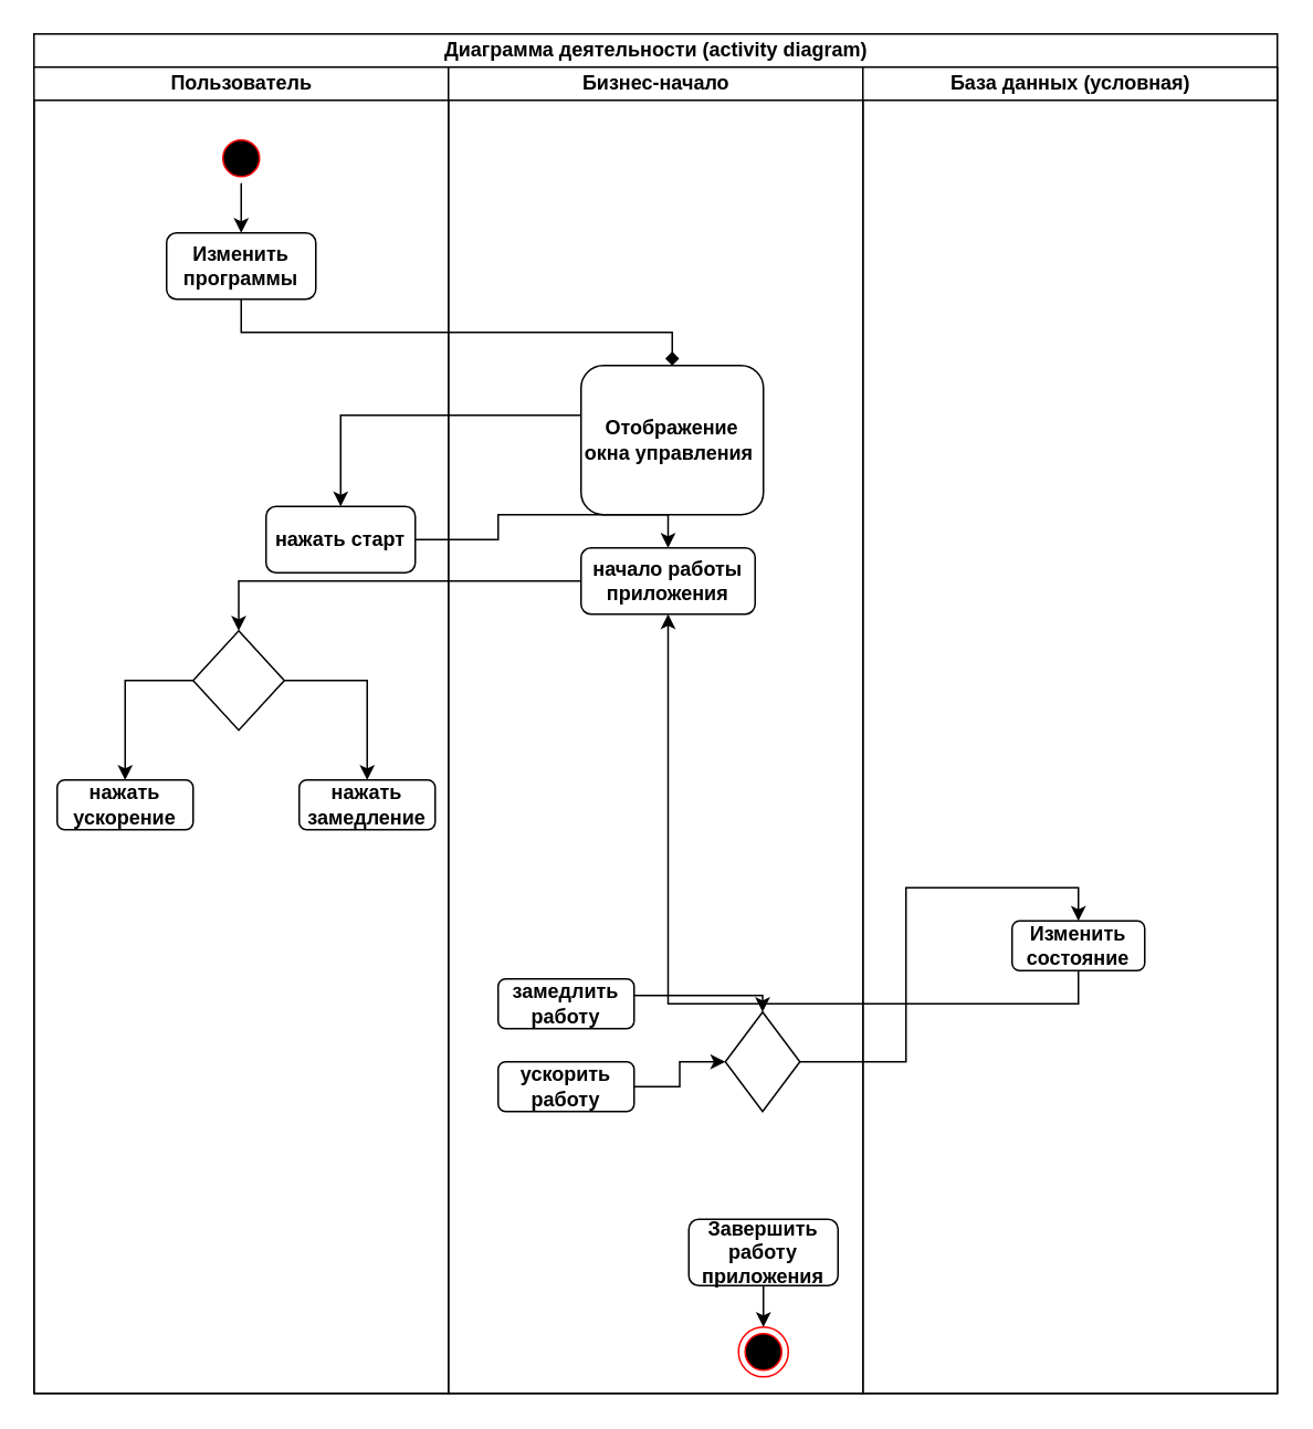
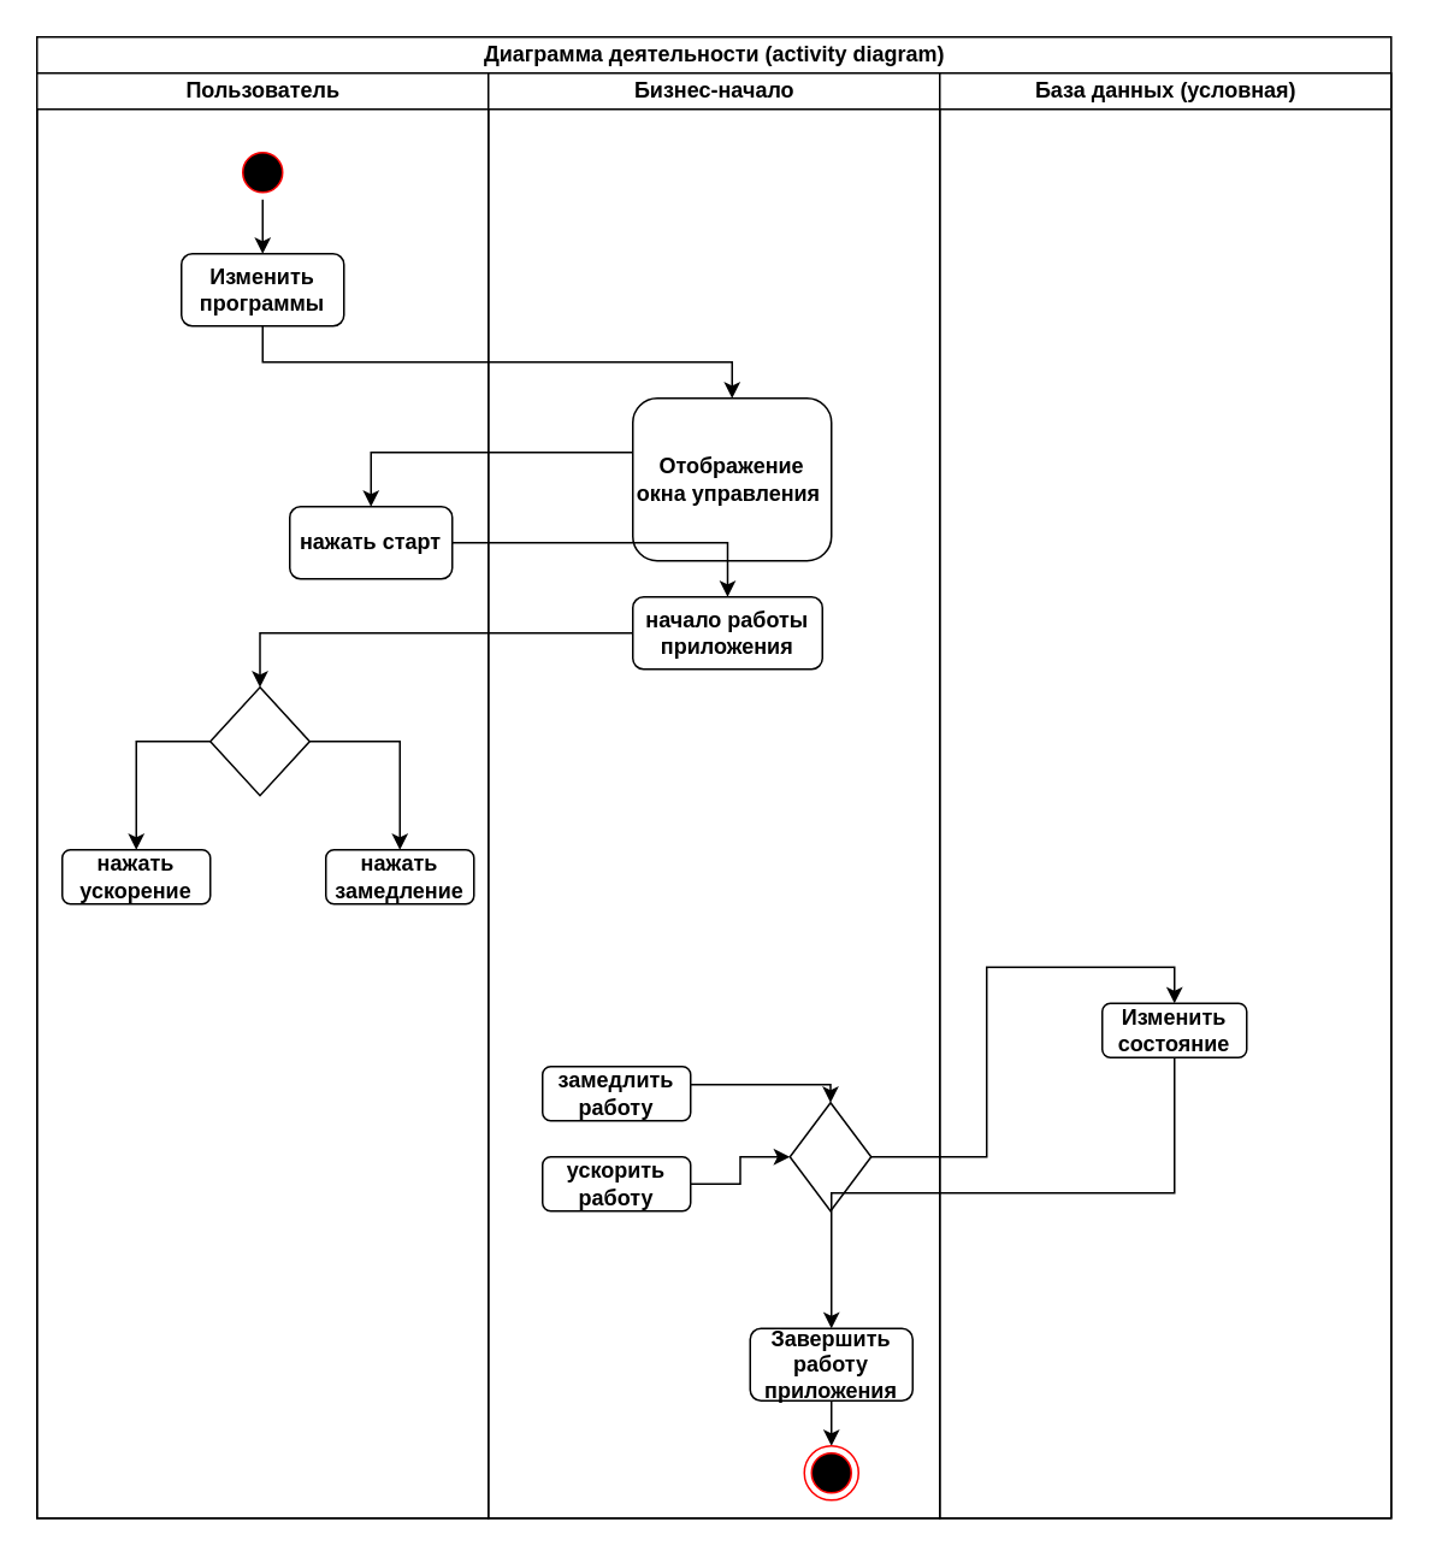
  <mxCell id="0" />
  <mxCell id="1" parent="0" />
  <mxCell id="2" value="Диаграмма деятельности (activity diagram)" style="swimlane;html=1;childLayout=stackLayout;resizeParent=1;resizeParentMax=0;startSize=20;" parent="1" vertex="1"><mxGeometry x="20" y="20" width="750" height="820" as="geometry" /></mxCell>
  <mxCell id="3" value="Пользователь" style="swimlane;html=1;startSize=20;" parent="2" vertex="1"><mxGeometry y="20" width="250" height="800" as="geometry" /></mxCell>
  <mxCell id="4" style="edgeStyle=orthogonalEdgeStyle;rounded=0;orthogonalLoop=1;jettySize=auto;html=1;entryX=0.5;entryY=0;entryDx=0;entryDy=0;" parent="3" source="5" target="6" edge="1"><mxGeometry relative="1" as="geometry" /></mxCell>
  <mxCell id="5" value="" style="ellipse;html=1;shape=startState;fillColor=#000000;strokeColor=#ff0000;" parent="3" vertex="1"><mxGeometry x="110" y="40" width="30" height="30" as="geometry" /></mxCell>
  <mxCell id="6" value="&lt;b&gt;Изменить программы&lt;/b&gt;" style="rounded=1;whiteSpace=wrap;html=1;" parent="3" vertex="1"><mxGeometry x="80" y="100" width="90" height="40" as="geometry" /></mxCell>
- <mxCell id="7" value="&lt;b&gt;нажать старт&lt;/b&gt;" style="rounded=1;whiteSpace=wrap;html=1;" parent="3" vertex="1"><mxGeometry x="140" y="265" width="90" height="40" as="geometry" /></mxCell>
+ <mxCell id="7" value="&lt;b&gt;нажать старт&lt;/b&gt;" style="rounded=1;whiteSpace=wrap;html=1;" parent="3" vertex="1"><mxGeometry x="140" y="240" width="90" height="40" as="geometry" /></mxCell>
  <mxCell id="8" style="edgeStyle=orthogonalEdgeStyle;rounded=0;orthogonalLoop=1;jettySize=auto;html=1;entryX=0.5;entryY=0;entryDx=0;entryDy=0;" parent="3" source="10" target="12" edge="1"><mxGeometry relative="1" as="geometry"><Array as="points"><mxPoint x="201" y="370" /></Array></mxGeometry></mxCell>
  <mxCell id="9" style="edgeStyle=orthogonalEdgeStyle;rounded=0;orthogonalLoop=1;jettySize=auto;html=1;entryX=0.5;entryY=0;entryDx=0;entryDy=0;" parent="3" source="10" target="11" edge="1"><mxGeometry relative="1" as="geometry"><Array as="points"><mxPoint x="55" y="370" /></Array></mxGeometry></mxCell>
  <mxCell id="10" value="" style="rhombus;whiteSpace=wrap;html=1;" parent="3" vertex="1"><mxGeometry x="96" y="340" width="55" height="60" as="geometry" /></mxCell>
  <mxCell id="11" value="&lt;b&gt;нажать ускорение&lt;/b&gt;" style="rounded=1;whiteSpace=wrap;html=1;" parent="3" vertex="1"><mxGeometry x="14" y="430" width="82" height="30" as="geometry" /></mxCell>
  <mxCell id="12" value="&lt;b&gt;нажать замедление&lt;/b&gt;" style="rounded=1;whiteSpace=wrap;html=1;" parent="3" vertex="1"><mxGeometry x="160" y="430" width="82" height="30" as="geometry" /></mxCell>
  <mxCell id="13" value="Бизнес-начало" style="swimlane;html=1;startSize=20;" parent="2" vertex="1"><mxGeometry x="250" y="20" width="250" height="800" as="geometry" /></mxCell>
  <mxCell id="14" value="&lt;b&gt;Отображение окна управления&amp;nbsp;&lt;/b&gt;" style="rounded=1;whiteSpace=wrap;html=1;" parent="13" vertex="1"><mxGeometry x="80" y="180" width="110" height="90" as="geometry" /></mxCell>
  <mxCell id="15" value="&lt;b&gt;начало работы приложения&lt;/b&gt;" style="rounded=1;whiteSpace=wrap;html=1;" parent="13" vertex="1"><mxGeometry x="80" y="290" width="105" height="40" as="geometry" /></mxCell>
  <mxCell id="16" style="edgeStyle=orthogonalEdgeStyle;rounded=0;orthogonalLoop=1;jettySize=auto;html=1;entryX=0.5;entryY=0;entryDx=0;entryDy=0;" parent="13" source="17" target="18" edge="1"><mxGeometry relative="1" as="geometry" /></mxCell>
  <mxCell id="17" value="&lt;b&gt;Завершить работу приложения&lt;/b&gt;" style="rounded=1;whiteSpace=wrap;html=1;" parent="13" vertex="1"><mxGeometry x="145" y="695" width="90" height="40" as="geometry" /></mxCell>
  <mxCell id="18" value="" style="ellipse;html=1;shape=endState;fillColor=#000000;strokeColor=#ff0000;" parent="13" vertex="1"><mxGeometry x="175" y="760" width="30" height="30" as="geometry" /></mxCell>
  <mxCell id="19" style="edgeStyle=orthogonalEdgeStyle;rounded=0;orthogonalLoop=1;jettySize=auto;html=1;entryX=0.5;entryY=0;entryDx=0;entryDy=0;" parent="13" source="20" target="23" edge="1"><mxGeometry relative="1" as="geometry"><Array as="points"><mxPoint x="190" y="560" /></Array></mxGeometry></mxCell>
  <mxCell id="20" value="&lt;b&gt;замедлить работу&lt;/b&gt;" style="rounded=1;whiteSpace=wrap;html=1;" parent="13" vertex="1"><mxGeometry x="30" y="550" width="82" height="30" as="geometry" /></mxCell>
  <mxCell id="21" style="edgeStyle=orthogonalEdgeStyle;rounded=0;orthogonalLoop=1;jettySize=auto;html=1;entryX=0;entryY=0.5;entryDx=0;entryDy=0;" edge="1" parent="13" source="22" target="23"><mxGeometry relative="1" as="geometry" /></mxCell>
  <mxCell id="22" value="&lt;b&gt;ускорить работу&lt;/b&gt;" style="rounded=1;whiteSpace=wrap;html=1;" parent="13" vertex="1"><mxGeometry x="30" y="600" width="82" height="30" as="geometry" /></mxCell>
  <mxCell id="23" value="" style="rhombus;whiteSpace=wrap;html=1;" parent="13" vertex="1"><mxGeometry x="167" y="570" width="45" height="60" as="geometry" /></mxCell>
  <mxCell id="24" value="База данных (условная)" style="swimlane;html=1;startSize=20;" parent="2" vertex="1"><mxGeometry x="500" y="20" width="250" height="800" as="geometry" /></mxCell>
  <mxCell id="25" value="&lt;b&gt;Изменить состояние&lt;/b&gt;" style="rounded=1;whiteSpace=wrap;html=1;" vertex="1" parent="24"><mxGeometry x="90" y="515" width="80" height="30" as="geometry" /></mxCell>
  <mxCell id="26" style="edgeStyle=orthogonalEdgeStyle;rounded=0;orthogonalLoop=1;jettySize=auto;html=1;entryX=0.5;entryY=0;entryDx=0;entryDy=0;" parent="2" source="14" target="7" edge="1"><mxGeometry relative="1" as="geometry"><Array as="points"><mxPoint x="185" y="230" /></Array></mxGeometry></mxCell>
  <mxCell id="27" style="edgeStyle=orthogonalEdgeStyle;rounded=0;orthogonalLoop=1;jettySize=auto;html=1;entryX=0.5;entryY=0;entryDx=0;entryDy=0;" parent="2" source="7" target="15" edge="1"><mxGeometry relative="1" as="geometry" /></mxCell>
- <mxCell id="28" style="edgeStyle=orthogonalEdgeStyle;rounded=0;orthogonalLoop=1;jettySize=auto;html=1;entryX=0.5;entryY=0;entryDx=0;entryDy=0;endArrow=diamond;" parent="2" source="6" target="14" edge="1"><mxGeometry relative="1" as="geometry"><Array as="points"><mxPoint x="125" y="180" /><mxPoint x="385" y="180" /></Array></mxGeometry></mxCell>
+ <mxCell id="28" style="edgeStyle=orthogonalEdgeStyle;rounded=0;orthogonalLoop=1;jettySize=auto;html=1;entryX=0.5;entryY=0;entryDx=0;entryDy=0;" parent="2" source="6" target="14" edge="1"><mxGeometry relative="1" as="geometry"><Array as="points"><mxPoint x="125" y="180" /><mxPoint x="385" y="180" /></Array></mxGeometry></mxCell>
  <mxCell id="29" style="edgeStyle=orthogonalEdgeStyle;rounded=0;orthogonalLoop=1;jettySize=auto;html=1;entryX=0.5;entryY=0;entryDx=0;entryDy=0;" parent="2" source="15" target="10" edge="1"><mxGeometry relative="1" as="geometry"><mxPoint x="113" y="350" as="targetPoint" /></mxGeometry></mxCell>
  <mxCell id="30" style="edgeStyle=orthogonalEdgeStyle;rounded=0;orthogonalLoop=1;jettySize=auto;html=1;entryX=0.5;entryY=0;entryDx=0;entryDy=0;" edge="1" parent="2" source="23" target="25"><mxGeometry relative="1" as="geometry" /></mxCell>
- <mxCell id="31" style="edgeStyle=orthogonalEdgeStyle;rounded=0;orthogonalLoop=1;jettySize=auto;html=1;exitX=0.5;exitY=1;exitDx=0;exitDy=0;" edge="1" parent="2" source="25" target="15"><mxGeometry relative="1" as="geometry" /></mxCell>
+ <mxCell id="31" style="edgeStyle=orthogonalEdgeStyle;rounded=0;orthogonalLoop=1;jettySize=auto;html=1;exitX=0.5;exitY=1;exitDx=0;exitDy=0;entryX=0.5;entryY=0;entryDx=0;entryDy=0;" edge="1" parent="2" source="25" target="17"><mxGeometry relative="1" as="geometry" /></mxCell>
